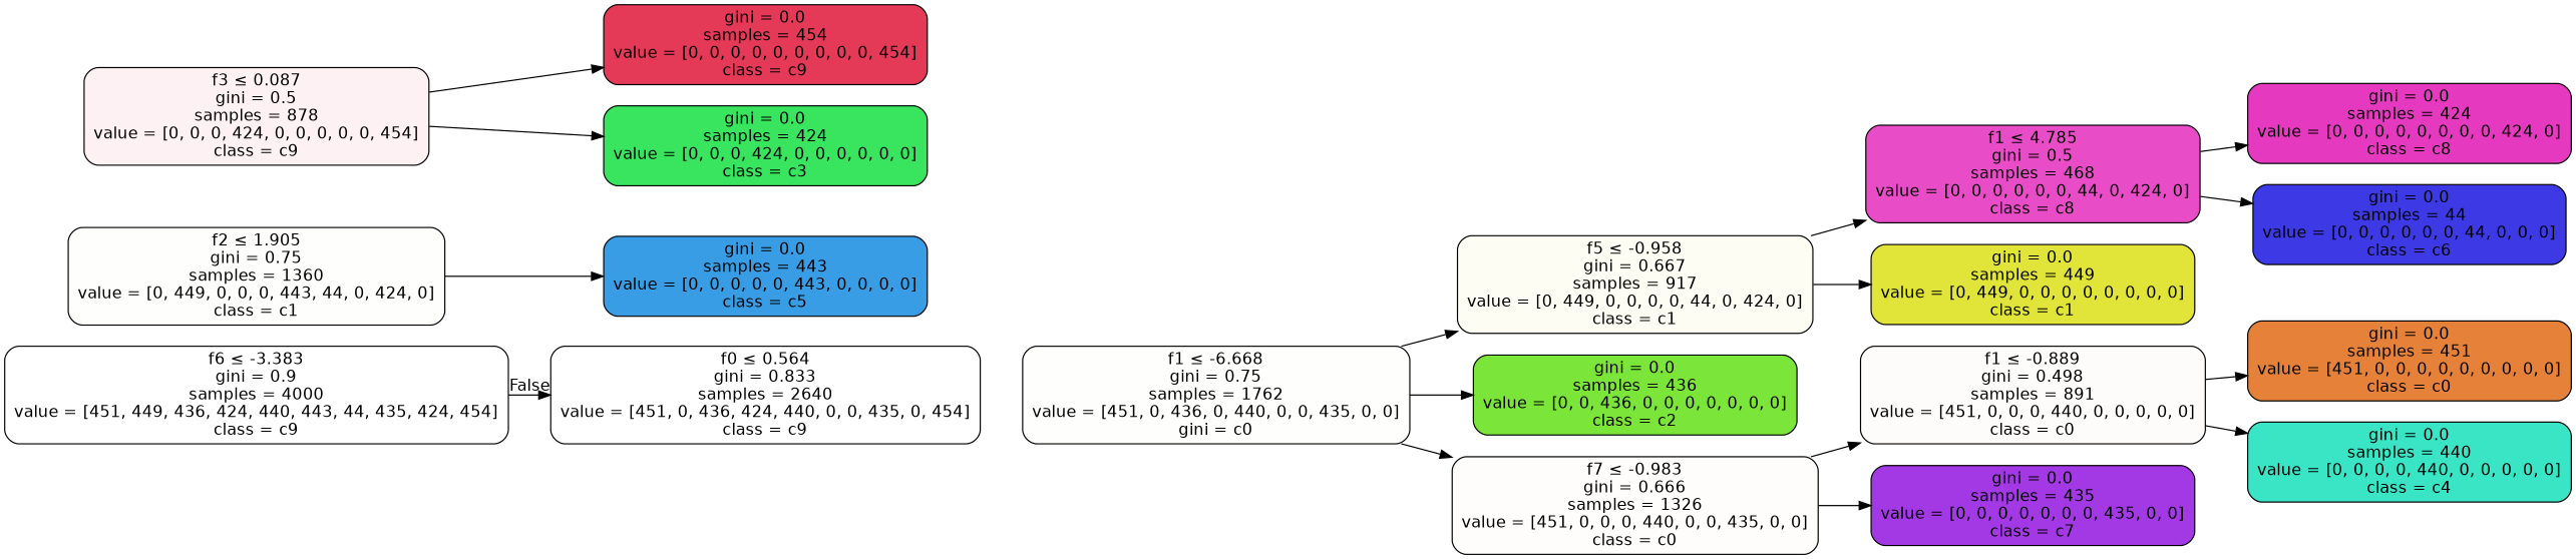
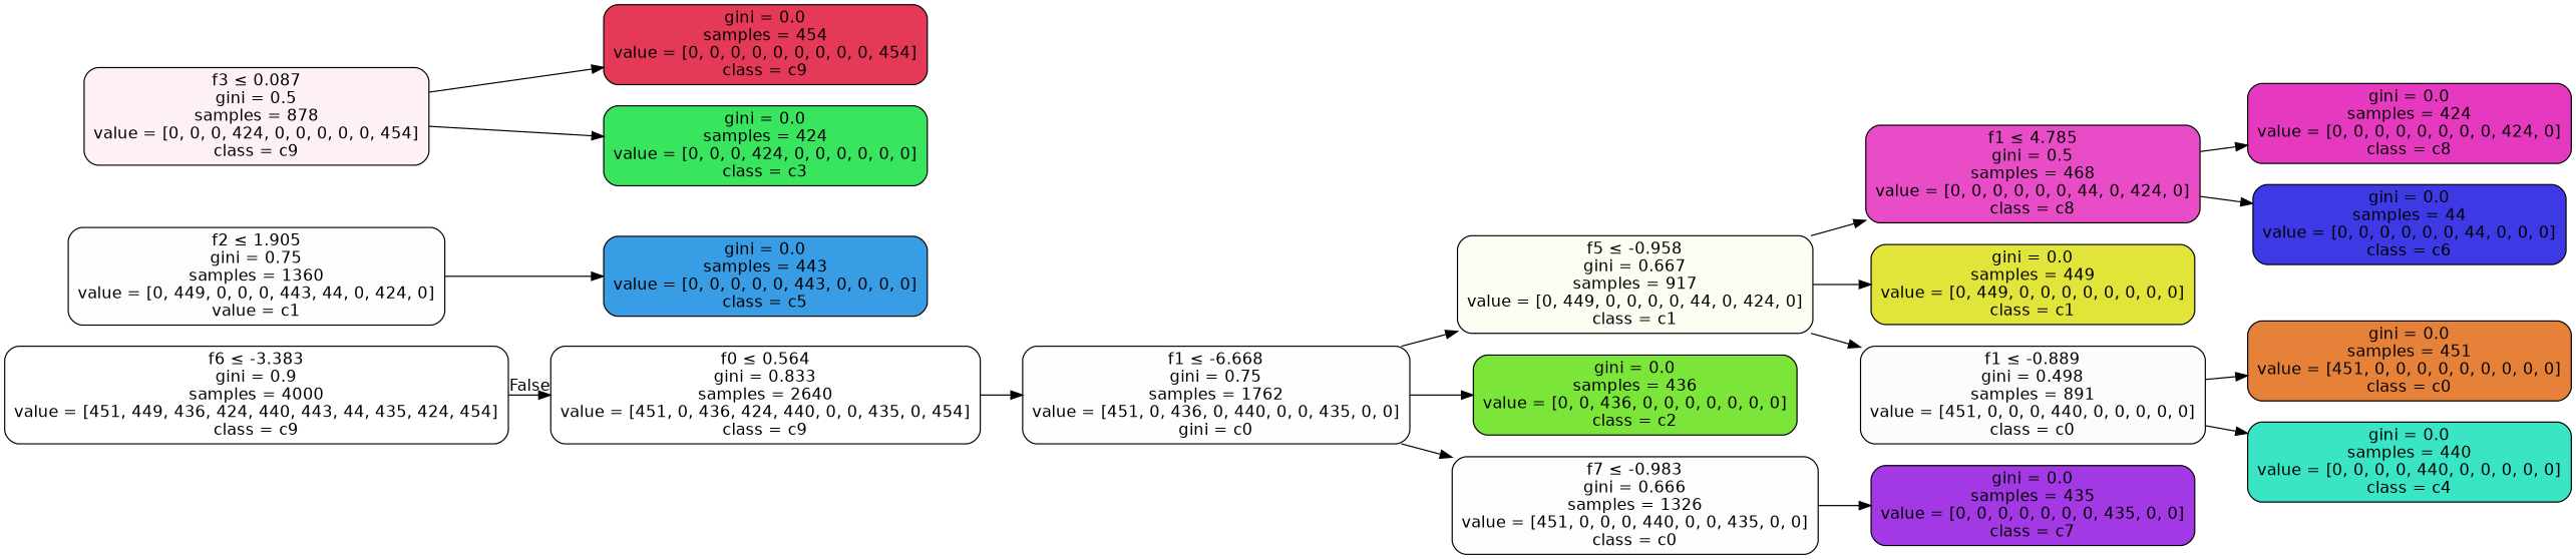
  digraph {
    fontname="DejaVu Sans"
    rankdir=LR
    node [color=black fillcolor="#e5395800" fontname="DejaVu Sans" shape=box style="filled, rounded"]
    edge [fontname="DejaVu Sans"]
    n1 [label=<f6 &le; -3.383<br/>gini = 0.9<br/>samples = 4000<br/>value = [451, 449, 436, 424, 440, 443, 44, 435, 424, 454]<br/>class = c9>]
    n2 [label=<f0 &le; 0.564<br/>gini = 0.833<br/>samples = 2640<br/>value = [451, 0, 436, 424, 440, 0, 0, 435, 0, 454]<br/>class = c9>]
-   n3 [fillcolor="#e2e53902" label=<f2 &le; 1.905<br/>gini = 0.75<br/>samples = 1360<br/>value = [0, 449, 0, 0, 0, 443, 44, 0, 424, 0]<br/>class = c1>]
+   n3 [fillcolor="#e2e53902" label=<f2 &le; 1.905<br/>gini = 0.75<br/>samples = 1360<br/>value = [0, 449, 0, 0, 0, 443, 44, 0, 424, 0]<br/>value = c1>]
    n4 [fillcolor="#399de5ff" label=<gini = 0.0<br/>samples = 443<br/>value = [0, 0, 0, 0, 0, 443, 0, 0, 0, 0]<br/>class = c5>]
    n5 [fillcolor="#e5813902" label=<f1 &le; -6.668<br/>gini = 0.75<br/>samples = 1762<br/>value = [451, 0, 436, 0, 440, 0, 0, 435, 0, 0]<br/>gini = c0>]
    n6 [fillcolor="#e2e5390d" label=<f5 &le; -0.958<br/>gini = 0.667<br/>samples = 917<br/>value = [0, 449, 0, 0, 0, 0, 44, 0, 424, 0]<br/>class = c1>]
    n7 [fillcolor="#e539c0e5" label=<f1 &le; 4.785<br/>gini = 0.5<br/>samples = 468<br/>value = [0, 0, 0, 0, 0, 0, 44, 0, 424, 0]<br/>class = c8>]
    n8 [fillcolor="#e2e539ff" label=<gini = 0.0<br/>samples = 449<br/>value = [0, 449, 0, 0, 0, 0, 0, 0, 0, 0]<br/>class = c1>]
    n9 [fillcolor="#e539c0ff" label=<gini = 0.0<br/>samples = 424<br/>value = [0, 0, 0, 0, 0, 0, 0, 0, 424, 0]<br/>class = c8>]
    n10 [fillcolor="#3c39e5ff" label=<gini = 0.0<br/>samples = 44<br/>value = [0, 0, 0, 0, 0, 0, 44, 0, 0, 0]<br/>class = c6>]
    n11 [fillcolor="#7be539ff" label=<gini = 0.0<br/>samples = 436<br/>value = [0, 0, 436, 0, 0, 0, 0, 0, 0, 0]<br/>class = c2>]
    n12 [fillcolor="#e5813903" label=<f7 &le; -0.983<br/>gini = 0.666<br/>samples = 1326<br/>value = [451, 0, 0, 0, 440, 0, 0, 435, 0, 0]<br/>class = c0>]
    n13 [fillcolor="#e5395811" label=<f3 &le; 0.087<br/>gini = 0.5<br/>samples = 878<br/>value = [0, 0, 0, 424, 0, 0, 0, 0, 0, 454]<br/>class = c9>]
    n14 [fillcolor="#e53958ff" label=<gini = 0.0<br/>samples = 454<br/>value = [0, 0, 0, 0, 0, 0, 0, 0, 0, 454]<br/>class = c9>]
    n15 [fillcolor="#39e55eff" label=<gini = 0.0<br/>samples = 424<br/>value = [0, 0, 0, 424, 0, 0, 0, 0, 0, 0]<br/>class = c3>]
    n16 [fillcolor="#e5813906" label=<f1 &le; -0.889<br/>gini = 0.498<br/>samples = 891<br/>value = [451, 0, 0, 0, 440, 0, 0, 0, 0, 0]<br/>class = c0>]
    n17 [fillcolor="#a339e5ff" label=<gini = 0.0<br/>samples = 435<br/>value = [0, 0, 0, 0, 0, 0, 0, 435, 0, 0]<br/>class = c7>]
    n18 [fillcolor="#e58139ff" label=<gini = 0.0<br/>samples = 451<br/>value = [451, 0, 0, 0, 0, 0, 0, 0, 0, 0]<br/>class = c0>]
    n19 [fillcolor="#39e5c5ff" label=<gini = 0.0<br/>samples = 440<br/>value = [0, 0, 0, 0, 440, 0, 0, 0, 0, 0]<br/>class = c4>]
    n1 -> n2 [headlabel=False labelangle=-45 labeldistance=2.5]
+   n2 -> n5
    n3 -> n4
    n5 -> n6
    n5 -> n11
    n5 -> n12
    n6 -> n7
    n6 -> n8
    n7 -> n9
    n7 -> n10
-   n12 -> n16
+   n6 -> n16
    n12 -> n17
    n13 -> n14
    n13 -> n15
    n16 -> n18
    n16 -> n19
  }
